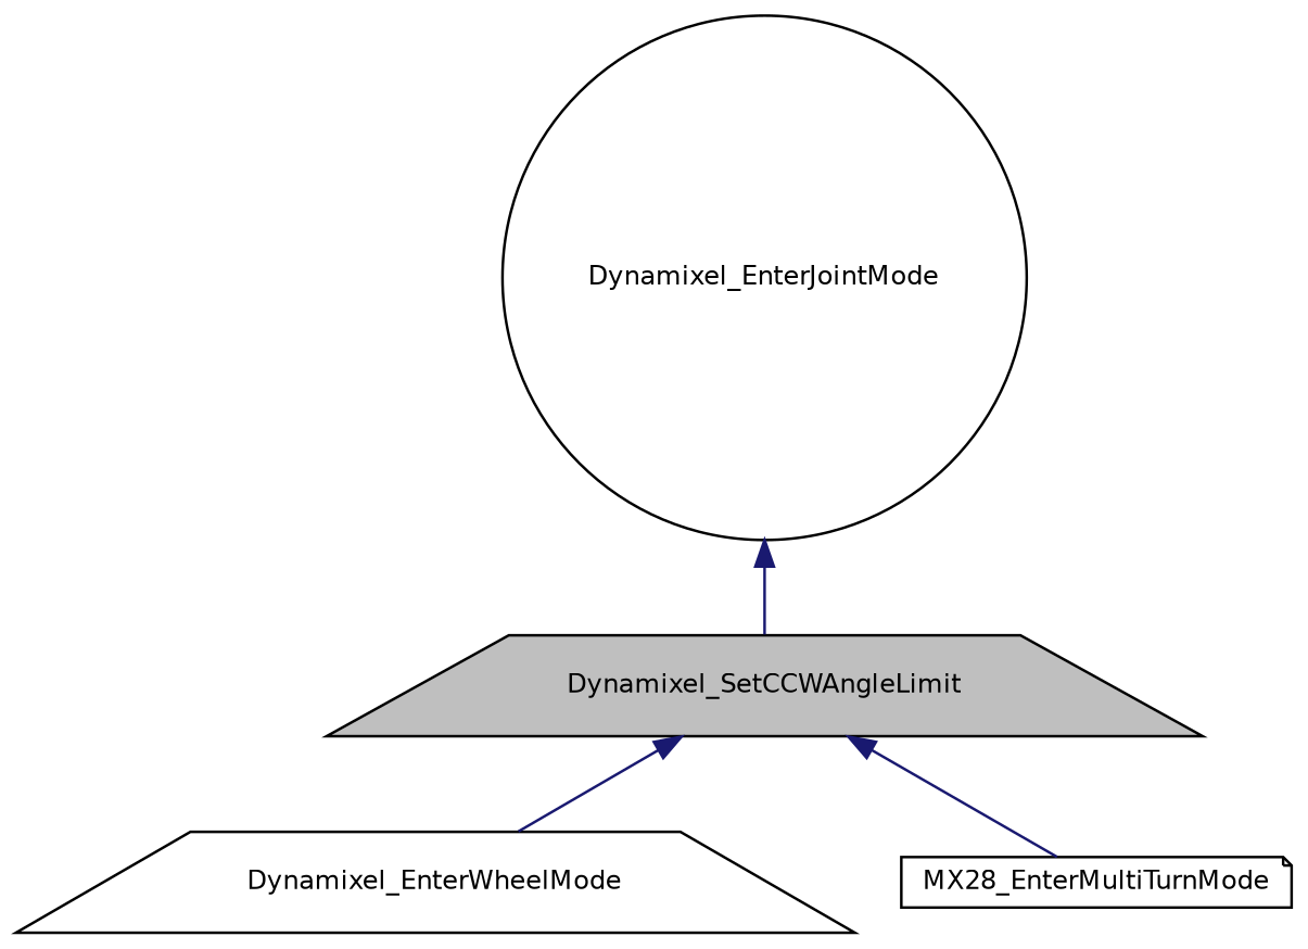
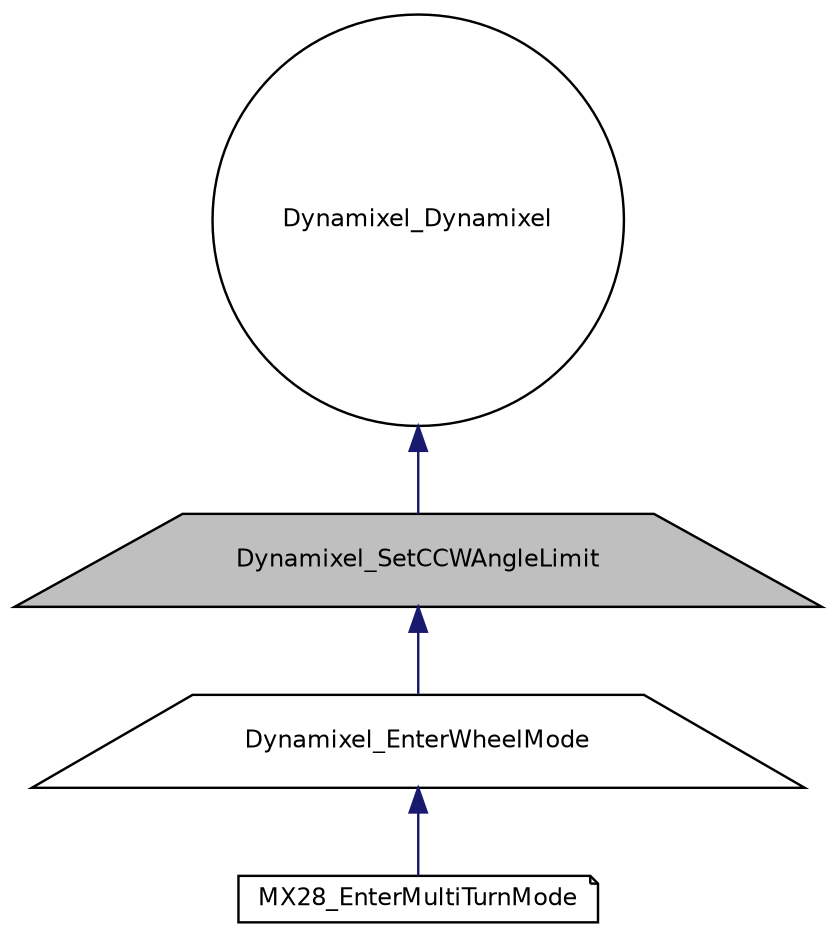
  digraph {
    rankdir=TB
    node [color=black fillcolor=white fontname=Helvetica fontsize=10 shape=trapezium style=filled]
    edge [color=midnightblue dir=back fontname=Helvetica fontsize=10 labelfontname=Helvetica labelfontsize=10 style=solid]
    n1 [fillcolor=grey75 fontcolor=black height=0.2 label=Dynamixel_SetCCWAngleLimit width=0.4]
    n2 [height=0.2 label=Dynamixel_EnterWheelMode width=0.4]
    n3 [height=0.2 label=MX28_EnterMultiTurnMode shape=note width=0.4]
-   n4 [height=0.2 label=Dynamixel_EnterJointMode shape=circle width=0.4]
+   n4 [height=0.2 label=Dynamixel_Dynamixel shape=circle width=0.4]
    n1 -> n2
-   n1 -> n3
+   n2 -> n3
    n4 -> n1
  }
